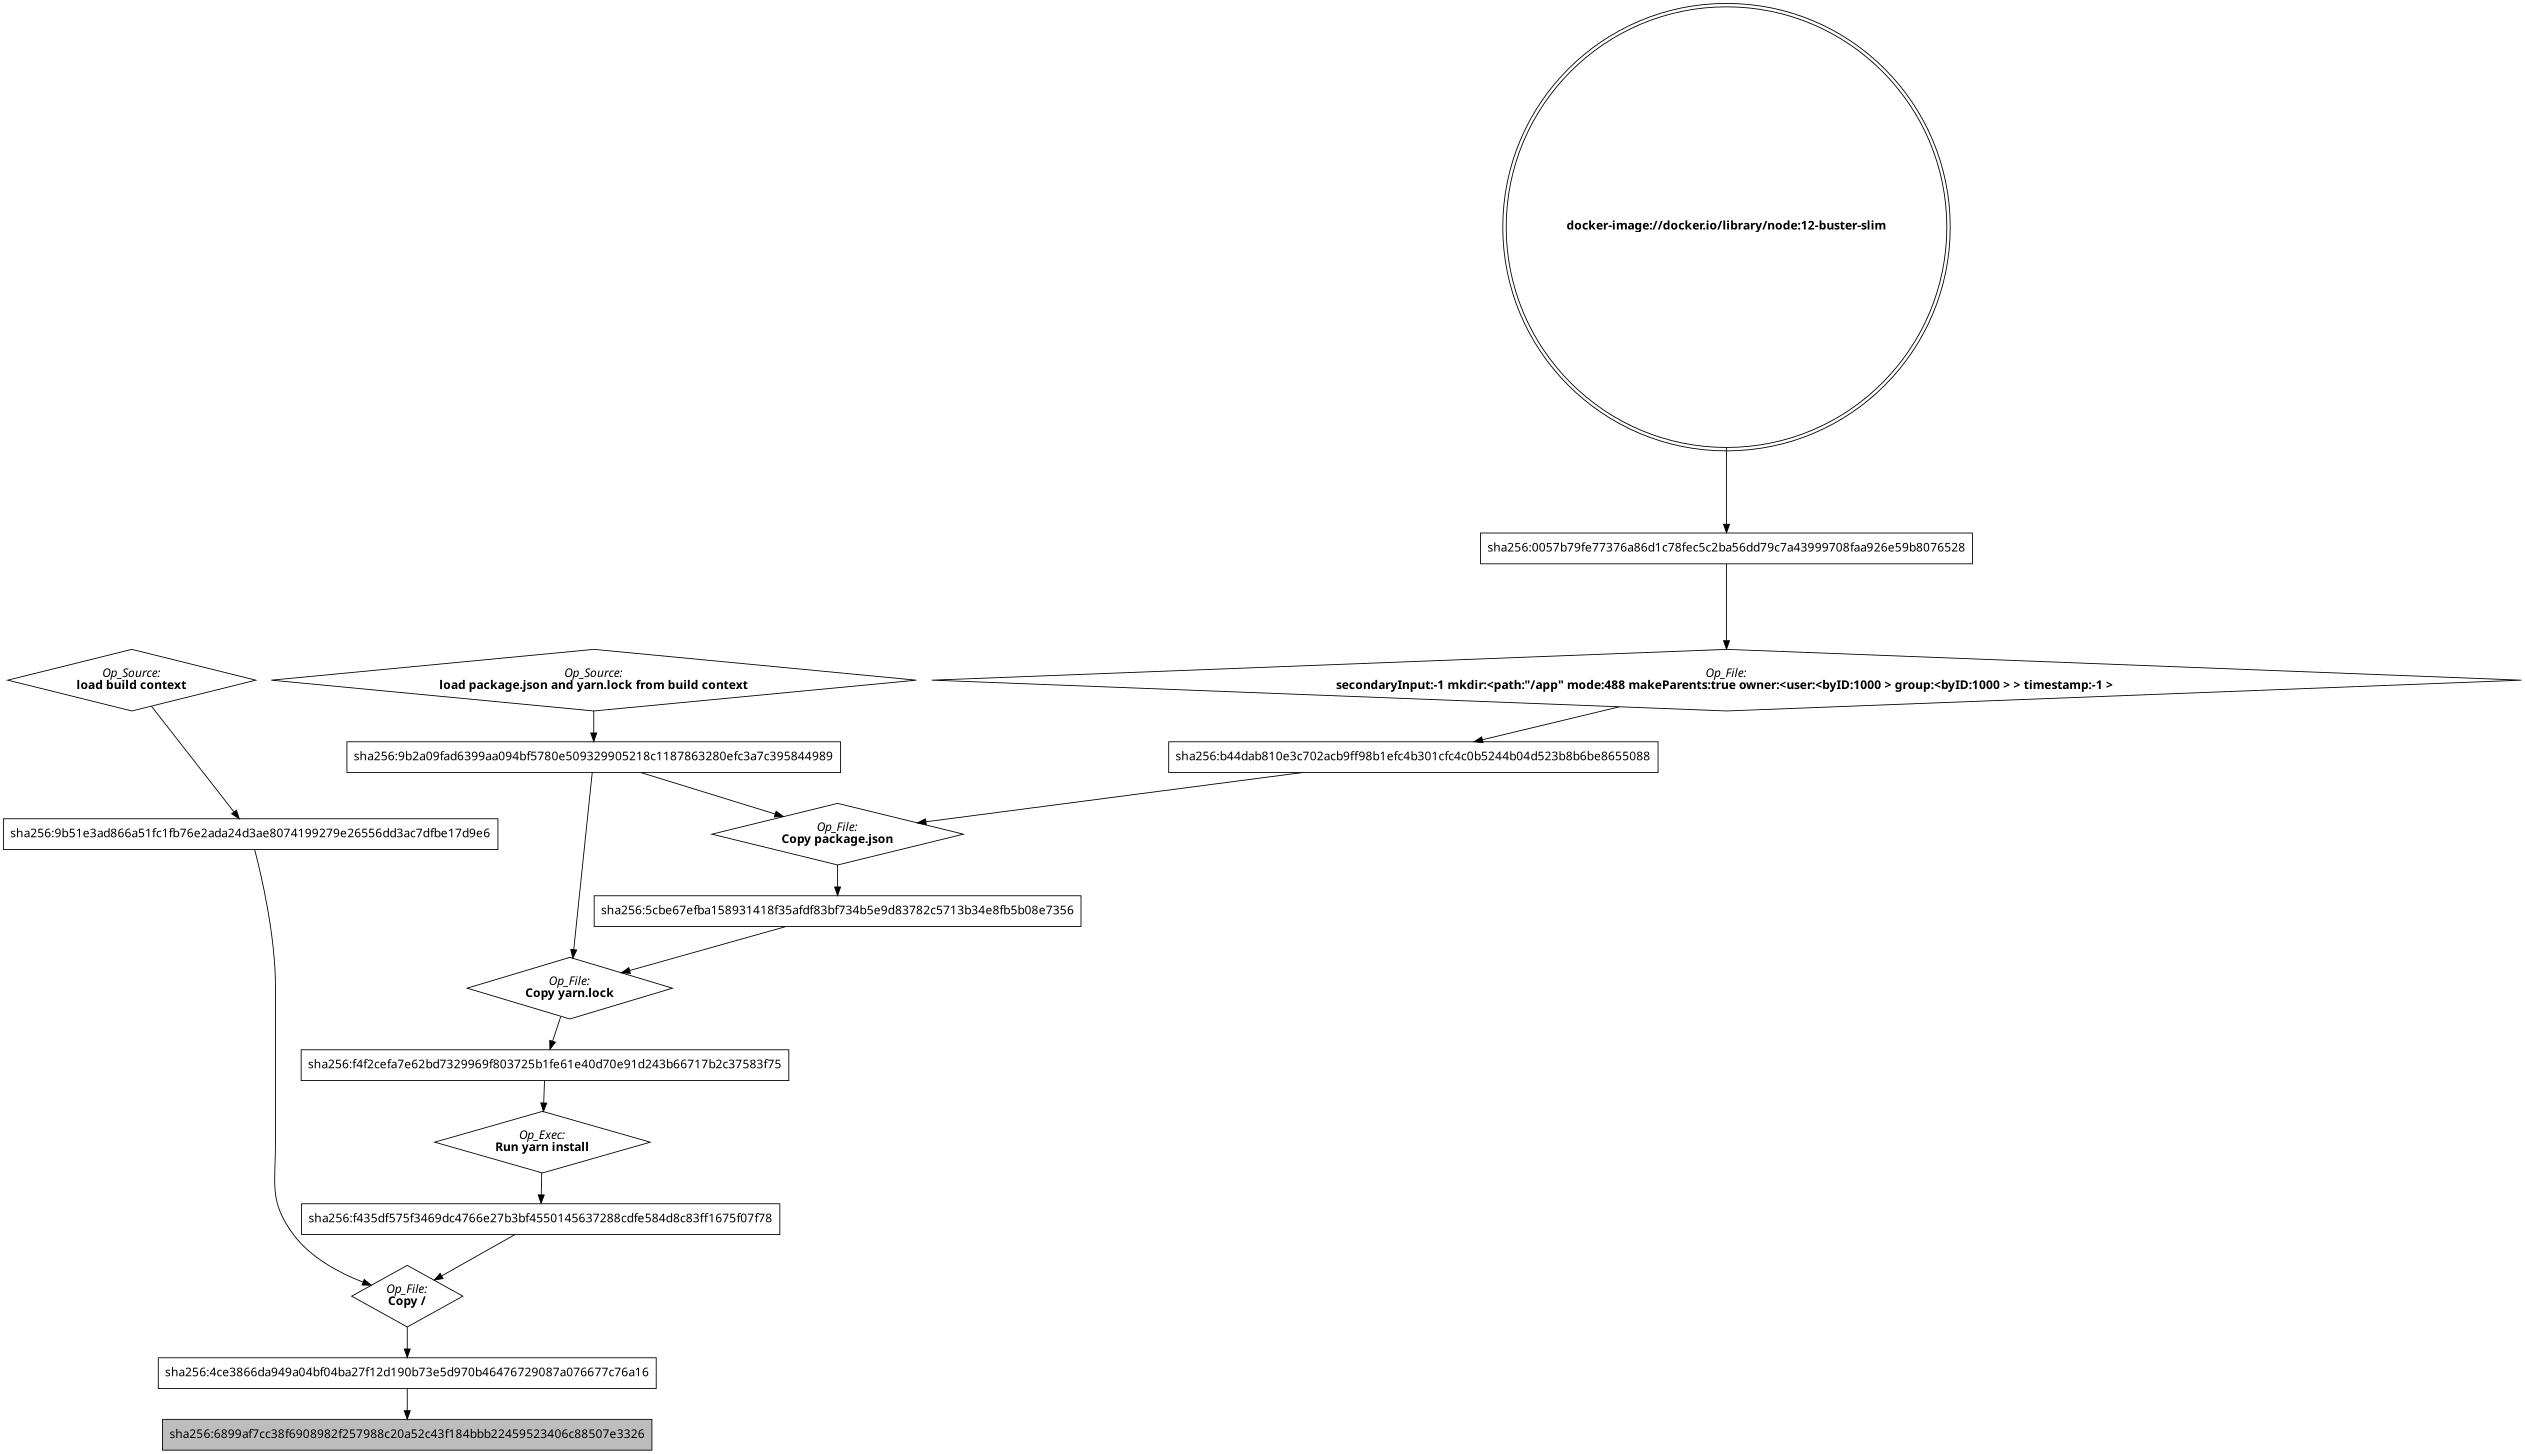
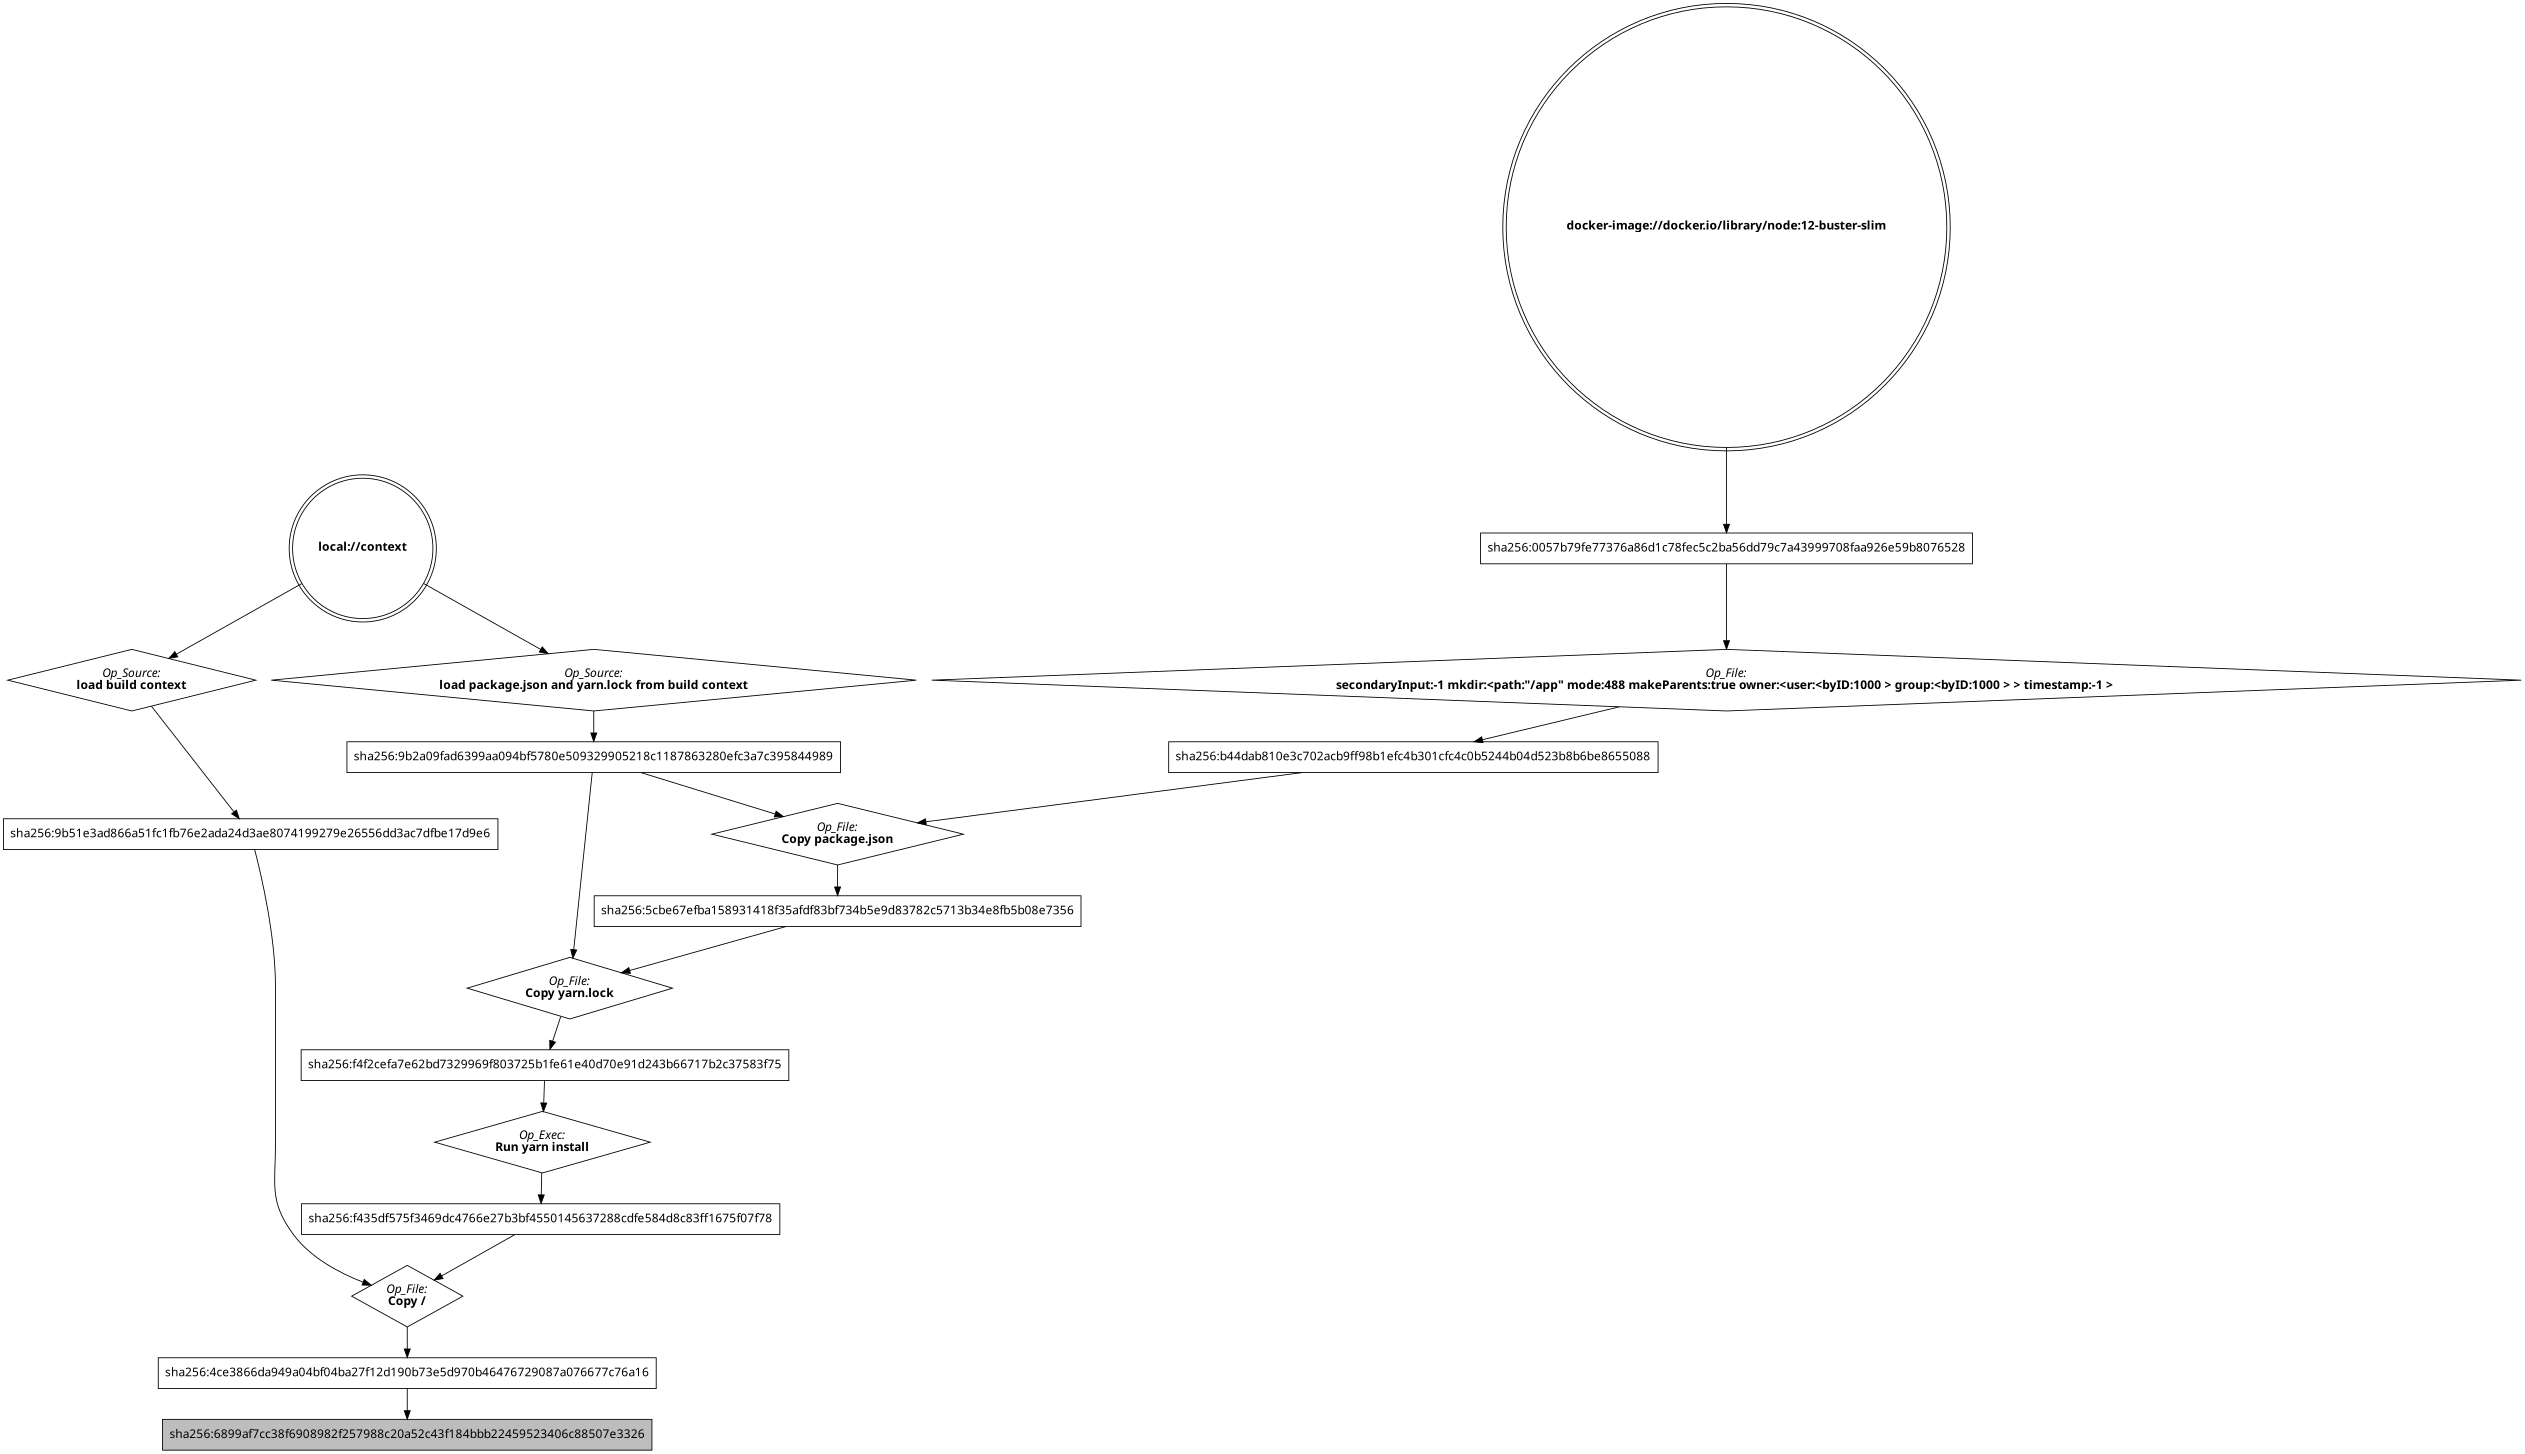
  digraph {
    fontname="Noto Sans"
    node [shape=box fontname="Noto Sans"]
    edge [fontname="Noto Sans"]
    n1 [label="sha256:0057b79fe77376a86d1c78fec5c2ba56dd79c7a43999708faa926e59b8076528"]
    n2 [label=<<I>Op_File:</I><BR/><B>secondaryInput:-1 mkdir:&lt;path:&#34;/app&#34; mode:488 makeParents:true owner:&lt;user:&lt;byID:1000 &gt; group:&lt;byID:1000 &gt; &gt; timestamp:-1 &gt; </B>> shape=diamond]
    n3 [label="sha256:4ce3866da949a04bf04ba27f12d190b73e5d970b46476729087a076677c76a16"]
    n4 [fillcolor="#bdbdbd" label="sha256:6899af7cc38f6908982f257988c20a52c43f184bbb22459523406c88507e3326" style=filled]
    n5 [label="sha256:5cbe67efba158931418f35afdf83bf734b5e9d83782c5713b34e8fb5b08e7356"]
    n6 [label=<<I>Op_File:</I><BR/><B>Copy yarn.lock</B>> shape=diamond]
    n7 [label="sha256:9b2a09fad6399aa094bf5780e509329905218c1187863280efc3a7c395844989"]
    n8 [label=<<I>Op_File:</I><BR/><B>Copy package.json</B>> shape=diamond]
    n9 [label="sha256:9b51e3ad866a51fc1fb76e2ada24d3ae8074199279e26556dd3ac7dfbe17d9e6"]
    n10 [label=<<I>Op_File:</I><BR/><B>Copy /</B>> shape=diamond]
    n11 [label="sha256:b44dab810e3c702acb9ff98b1efc4b301cfc4c0b5244b04d523b8b6be8655088"]
    n12 [label="sha256:f435df575f3469dc4766e27b3bf4550145637288cdfe584d8c83ff1675f07f78"]
    n13 [label="sha256:f4f2cefa7e62bd7329969f803725b1fe61e40d70e91d243b66717b2c37583f75"]
    n14 [label=<<I>Op_Exec:</I><BR/><B>Run yarn install</B>> shape=diamond]
    n15 [label=<<I>Op_Source:</I><BR/><B>load package.json and yarn.lock from build context</B>> shape=diamond]
    n16 [label=<<I>Op_Source:</I><BR/><B>load build context</B>> shape=diamond]
    n17 [label=<<B>docker-image://docker.io/library/node:12-buster-slim</B>> shape=doublecircle]
+   n18 [label=<<B>local://context</B>> shape=doublecircle]
    n1 -> n2
    n2 -> n11
    n3 -> n4
    n5 -> n6
    n6 -> n13
    n7 -> n6
    n7 -> n8
    n8 -> n5
    n9 -> n10
    n10 -> n3
    n11 -> n8
    n12 -> n10
    n13 -> n14
    n14 -> n12
    n15 -> n7
    n16 -> n9
    n17 -> n1
+   n18 -> n15
+   n18 -> n16
  }
